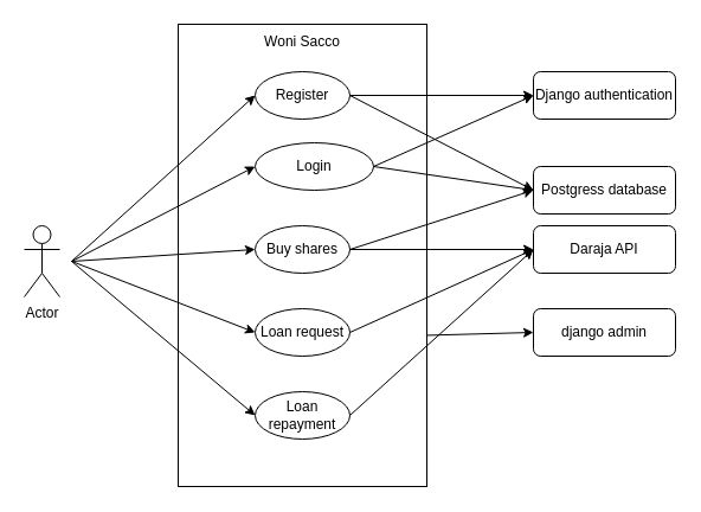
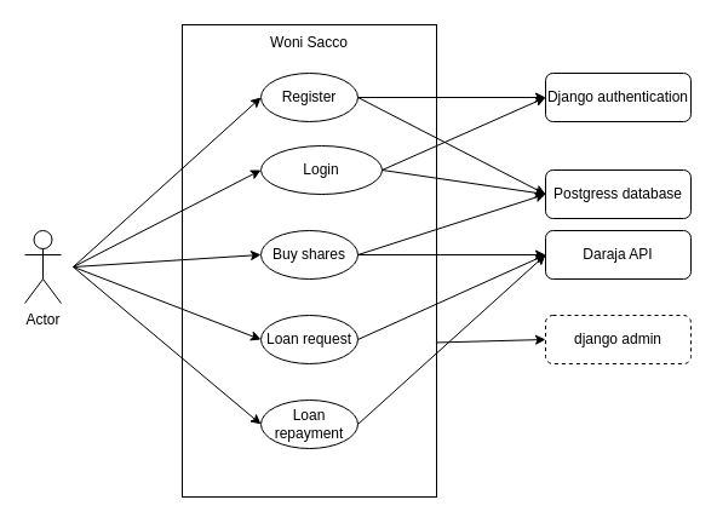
  <mxCell id="0" />
  <mxCell id="1" parent="0" />
  <mxCell id="2" value="Actor" style="shape=umlActor;verticalLabelPosition=bottom;verticalAlign=top;html=1;outlineConnect=0;" vertex="1" parent="1"><mxGeometry x="20" y="190" width="30" height="60" as="geometry" /></mxCell>
  <mxCell id="3" value="" style="rounded=0;whiteSpace=wrap;html=1;" vertex="1" parent="1"><mxGeometry x="150" y="20" width="210" height="390" as="geometry" /></mxCell>
  <mxCell id="4" value="Register" style="ellipse;whiteSpace=wrap;html=1;" vertex="1" parent="1"><mxGeometry x="215" y="60" width="80" height="40" as="geometry" /></mxCell>
  <mxCell id="5" value="Login" style="ellipse;whiteSpace=wrap;html=1;" vertex="1" parent="1"><mxGeometry x="215" y="120" width="100" height="40" as="geometry" /></mxCell>
  <mxCell id="6" value="Buy shares" style="ellipse;whiteSpace=wrap;html=1;" vertex="1" parent="1"><mxGeometry x="215" y="190" width="80" height="40" as="geometry" /></mxCell>
  <mxCell id="7" value="Loan request" style="ellipse;whiteSpace=wrap;html=1;" vertex="1" parent="1"><mxGeometry x="215" y="260" width="80" height="40" as="geometry" /></mxCell>
  <mxCell id="8" value="Loan repayment" style="ellipse;whiteSpace=wrap;html=1;" vertex="1" parent="1"><mxGeometry x="215" y="330" width="80" height="40" as="geometry" /></mxCell>
  <mxCell id="9" value="Django authentication" style="rounded=1;whiteSpace=wrap;html=1;" vertex="1" parent="1"><mxGeometry x="450" y="60" width="120" height="40" as="geometry" /></mxCell>
  <mxCell id="10" value="Postgress database" style="rounded=1;whiteSpace=wrap;html=1;" vertex="1" parent="1"><mxGeometry x="450" y="140" width="120" height="40" as="geometry" /></mxCell>
  <mxCell id="11" value="Daraja API" style="rounded=1;whiteSpace=wrap;html=1;" vertex="1" parent="1"><mxGeometry x="450" y="190" width="120" height="40" as="geometry" /></mxCell>
- <mxCell id="12" value="django admin" style="rounded=1;whiteSpace=wrap;html=1;" vertex="1" parent="1"><mxGeometry x="450" y="260" width="120" height="40" as="geometry" /></mxCell>
+ <mxCell id="12" value="django admin" style="rounded=1;whiteSpace=wrap;html=1;dashed=1;" vertex="1" parent="1"><mxGeometry x="450" y="260" width="120" height="40" as="geometry" /></mxCell>
  <mxCell id="13" value="" style="endArrow=classic;startArrow=classic;html=1;rounded=0;entryX=0;entryY=0.5;entryDx=0;entryDy=0;exitX=0;exitY=0.5;exitDx=0;exitDy=0;" edge="1" parent="1" source="8" target="4"><mxGeometry width="50" height="50" relative="1" as="geometry"><mxPoint x="120" y="230" as="sourcePoint" /><mxPoint x="270" y="110" as="targetPoint" /><Array as="points"><mxPoint x="60" y="220" /></Array></mxGeometry></mxCell>
  <mxCell id="14" value="" style="endArrow=classic;html=1;rounded=0;entryX=0;entryY=0.5;entryDx=0;entryDy=0;" edge="1" parent="1" target="5"><mxGeometry width="50" height="50" relative="1" as="geometry"><mxPoint x="60" y="220" as="sourcePoint" /><mxPoint x="270" y="110" as="targetPoint" /></mxGeometry></mxCell>
  <mxCell id="15" value="" style="endArrow=classic;html=1;rounded=0;entryX=0;entryY=0.5;entryDx=0;entryDy=0;" edge="1" parent="1" target="6"><mxGeometry width="50" height="50" relative="1" as="geometry"><mxPoint x="60" y="220" as="sourcePoint" /><mxPoint x="225" y="150" as="targetPoint" /></mxGeometry></mxCell>
  <mxCell id="16" value="" style="endArrow=classic;html=1;rounded=0;entryX=0;entryY=0.5;entryDx=0;entryDy=0;" edge="1" parent="1" target="7"><mxGeometry width="50" height="50" relative="1" as="geometry"><mxPoint x="60" y="220" as="sourcePoint" /><mxPoint x="225" y="220" as="targetPoint" /></mxGeometry></mxCell>
  <mxCell id="17" value="" style="endArrow=classic;html=1;rounded=0;exitX=1;exitY=0.5;exitDx=0;exitDy=0;entryX=0;entryY=0.5;entryDx=0;entryDy=0;" edge="1" parent="1" source="4" target="9"><mxGeometry width="50" height="50" relative="1" as="geometry"><mxPoint x="220" y="160" as="sourcePoint" /><mxPoint x="420" y="80" as="targetPoint" /></mxGeometry></mxCell>
  <mxCell id="18" value="" style="endArrow=classic;html=1;rounded=0;exitX=1;exitY=0.5;exitDx=0;exitDy=0;" edge="1" parent="1" source="5"><mxGeometry width="50" height="50" relative="1" as="geometry"><mxPoint x="305" y="90" as="sourcePoint" /><mxPoint x="450" y="80" as="targetPoint" /></mxGeometry></mxCell>
  <mxCell id="19" value="" style="endArrow=classic;html=1;rounded=0;exitX=1;exitY=0.5;exitDx=0;exitDy=0;entryX=0;entryY=0.5;entryDx=0;entryDy=0;" edge="1" parent="1" source="6" target="11"><mxGeometry width="50" height="50" relative="1" as="geometry"><mxPoint x="305" y="150" as="sourcePoint" /><mxPoint x="400" y="200" as="targetPoint" /></mxGeometry></mxCell>
  <mxCell id="20" value="" style="endArrow=classic;html=1;rounded=0;exitX=1;exitY=0.5;exitDx=0;exitDy=0;entryX=0;entryY=0.5;entryDx=0;entryDy=0;" edge="1" parent="1" source="7" target="11"><mxGeometry width="50" height="50" relative="1" as="geometry"><mxPoint x="305" y="220" as="sourcePoint" /><mxPoint x="410" y="270" as="targetPoint" /></mxGeometry></mxCell>
  <mxCell id="21" value="" style="endArrow=classic;html=1;rounded=0;exitX=1;exitY=0.5;exitDx=0;exitDy=0;entryX=0;entryY=0.5;entryDx=0;entryDy=0;" edge="1" parent="1" source="8" target="11"><mxGeometry width="50" height="50" relative="1" as="geometry"><mxPoint x="410" y="270" as="sourcePoint" /><mxPoint x="440" y="310" as="targetPoint" /></mxGeometry></mxCell>
  <mxCell id="22" value="" style="endArrow=classic;html=1;rounded=0;exitX=1;exitY=0.5;exitDx=0;exitDy=0;entryX=0;entryY=0.5;entryDx=0;entryDy=0;" edge="1" parent="1" source="4" target="10"><mxGeometry width="50" height="50" relative="1" as="geometry"><mxPoint x="220" y="270" as="sourcePoint" /><mxPoint x="270" y="220" as="targetPoint" /></mxGeometry></mxCell>
  <mxCell id="23" value="" style="endArrow=classic;html=1;rounded=0;exitX=1;exitY=0.5;exitDx=0;exitDy=0;entryX=0;entryY=0.5;entryDx=0;entryDy=0;" edge="1" parent="1" source="5" target="10"><mxGeometry width="50" height="50" relative="1" as="geometry"><mxPoint x="220" y="270" as="sourcePoint" /><mxPoint x="270" y="220" as="targetPoint" /></mxGeometry></mxCell>
  <mxCell id="24" value="" style="endArrow=classic;html=1;rounded=0;exitX=1;exitY=0.5;exitDx=0;exitDy=0;entryX=0;entryY=0.5;entryDx=0;entryDy=0;" edge="1" parent="1" source="6" target="10"><mxGeometry width="50" height="50" relative="1" as="geometry"><mxPoint x="305" y="220" as="sourcePoint" /><mxPoint x="460" y="220" as="targetPoint" /></mxGeometry></mxCell>
  <mxCell id="25" value="Woni Sacco" style="text;html=1;align=center;verticalAlign=middle;whiteSpace=wrap;rounded=0;" vertex="1" parent="1"><mxGeometry x="220" y="20" width="70" height="30" as="geometry" /></mxCell>
  <mxCell id="26" value="" style="endArrow=classic;html=1;rounded=0;entryX=0;entryY=0.5;entryDx=0;entryDy=0;exitX=0.997;exitY=0.673;exitDx=0;exitDy=0;exitPerimeter=0;" edge="1" parent="1" source="3" target="12"><mxGeometry width="50" height="50" relative="1" as="geometry"><mxPoint x="360" y="290" as="sourcePoint" /><mxPoint x="270" y="280" as="targetPoint" /></mxGeometry></mxCell>
